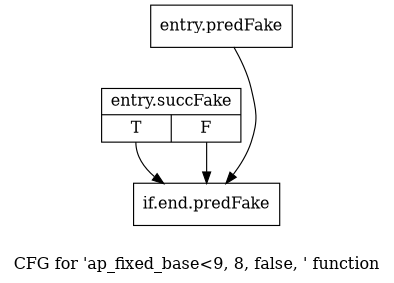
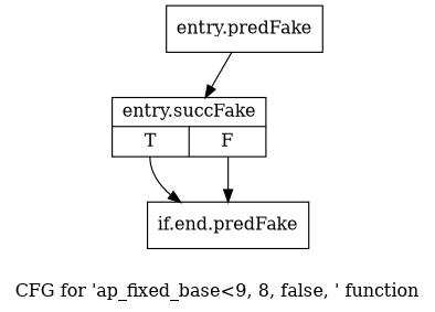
  digraph {
    label="CFG for 'ap_fixed_base\<9, 8, false, ' function"
    node [shape=record filename="/tools/Xilinx/Vitis_HLS/2022.1/include/ap_fixed_base.h"]
    edge [execusionnum=0 filename="/tools/Xilinx/Vitis_HLS/2022.1/include/ap_fixed_base.h"]
    n1 [label="{entry.predFake}" filename=""]
    n2 [label="{entry.succFake|{<s0>T|<s1>F}}" linenumber=1046]
    n3 [label="{if.end.predFake}" linenumber=1056]
-   n1 -> n3
+   n1 -> n2
    n2 -> n3 [tailport=s0]
    n2 -> n3 [tailport=s1 filename=""]
  }
